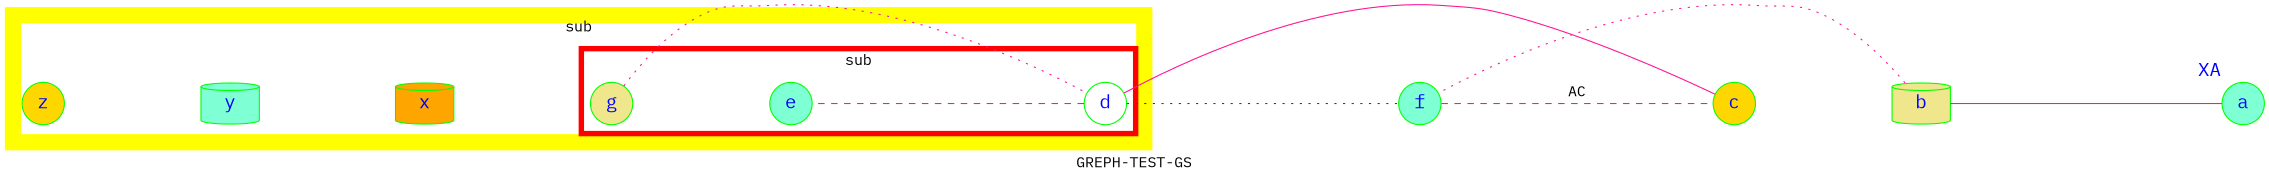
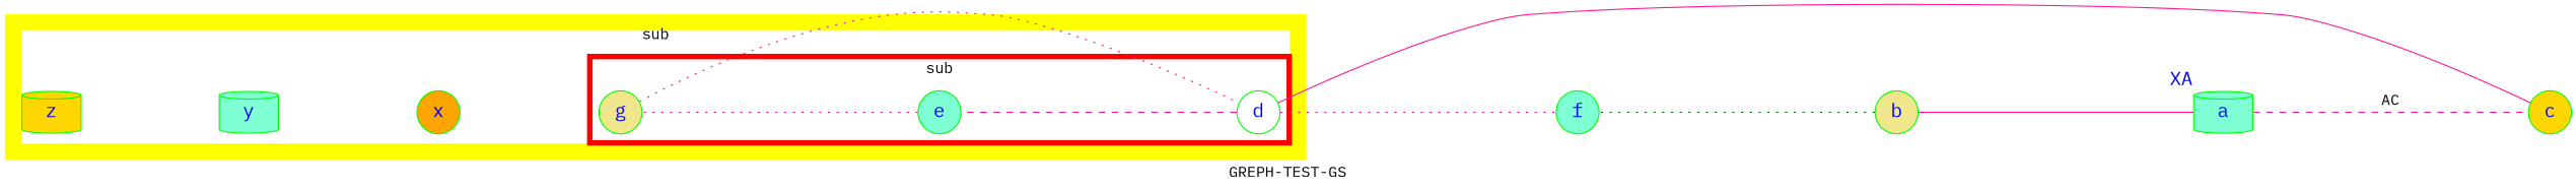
  graph {
    fontname="IBM Plex Mono"
    label="GREPH-TEST-GS"
    nodesep=1.75
    normalize=false
    node [color=green fillcolor=aquamarine fontcolor=blue fontname="IBM Plex Mono" fontsize=18 shape=circle style="solid,filled"]
    edge [color=deeppink constraint=false fontname="IBM Plex Mono" style=dotted]
    d [fillcolor=white]
    e
    g [fillcolor=khaki]
-   x [fillcolor=orange shape=cylinder]
+   x [fillcolor=orange]
    y [shape=cylinder]
-   z [fillcolor=gold]
+   z [fillcolor=gold shape=cylinder]
    f
-   a [xlabel=XA]
-   b [fillcolor=khaki shape=cylinder]
+   a [shape=cylinder xlabel=XA]
+   b [fillcolor=khaki]
    c [fillcolor=gold]
    subgraph cluster_1 {
      label=sub
      pencolor=yellow
      penwidth=15
      x
      y
      z
      subgraph cluster_2 {
        fillcolor=white
        label=sub
        pencolor=red
        penwidth=5
        style="solid,filled"
        d
        e
        g
      }
    }
    d -- e [style=dashed]
-   d -- f [color=darkgreen]
+   d -- f
+   e -- g
    g -- d
    a -- b [style=solid]
-   f -- c [label=AC style=dashed]
-   b -- f
+   a -- c [label=AC style=dashed]
+   b -- f [color=darkgreen]
    c -- d [style=solid]
  }
